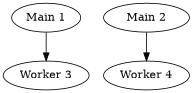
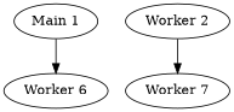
  digraph {
    n1 [label="Main 1"]
-   n2 [label="Worker 3"]
-   n3 [label="Main 2"]
-   n4 [label="Worker 4"]
+   n2 [label="Worker 6"]
+   n3 [label="Worker 2"]
+   n4 [label="Worker 7"]
    n1 -> n2
    n3 -> n4
  }
